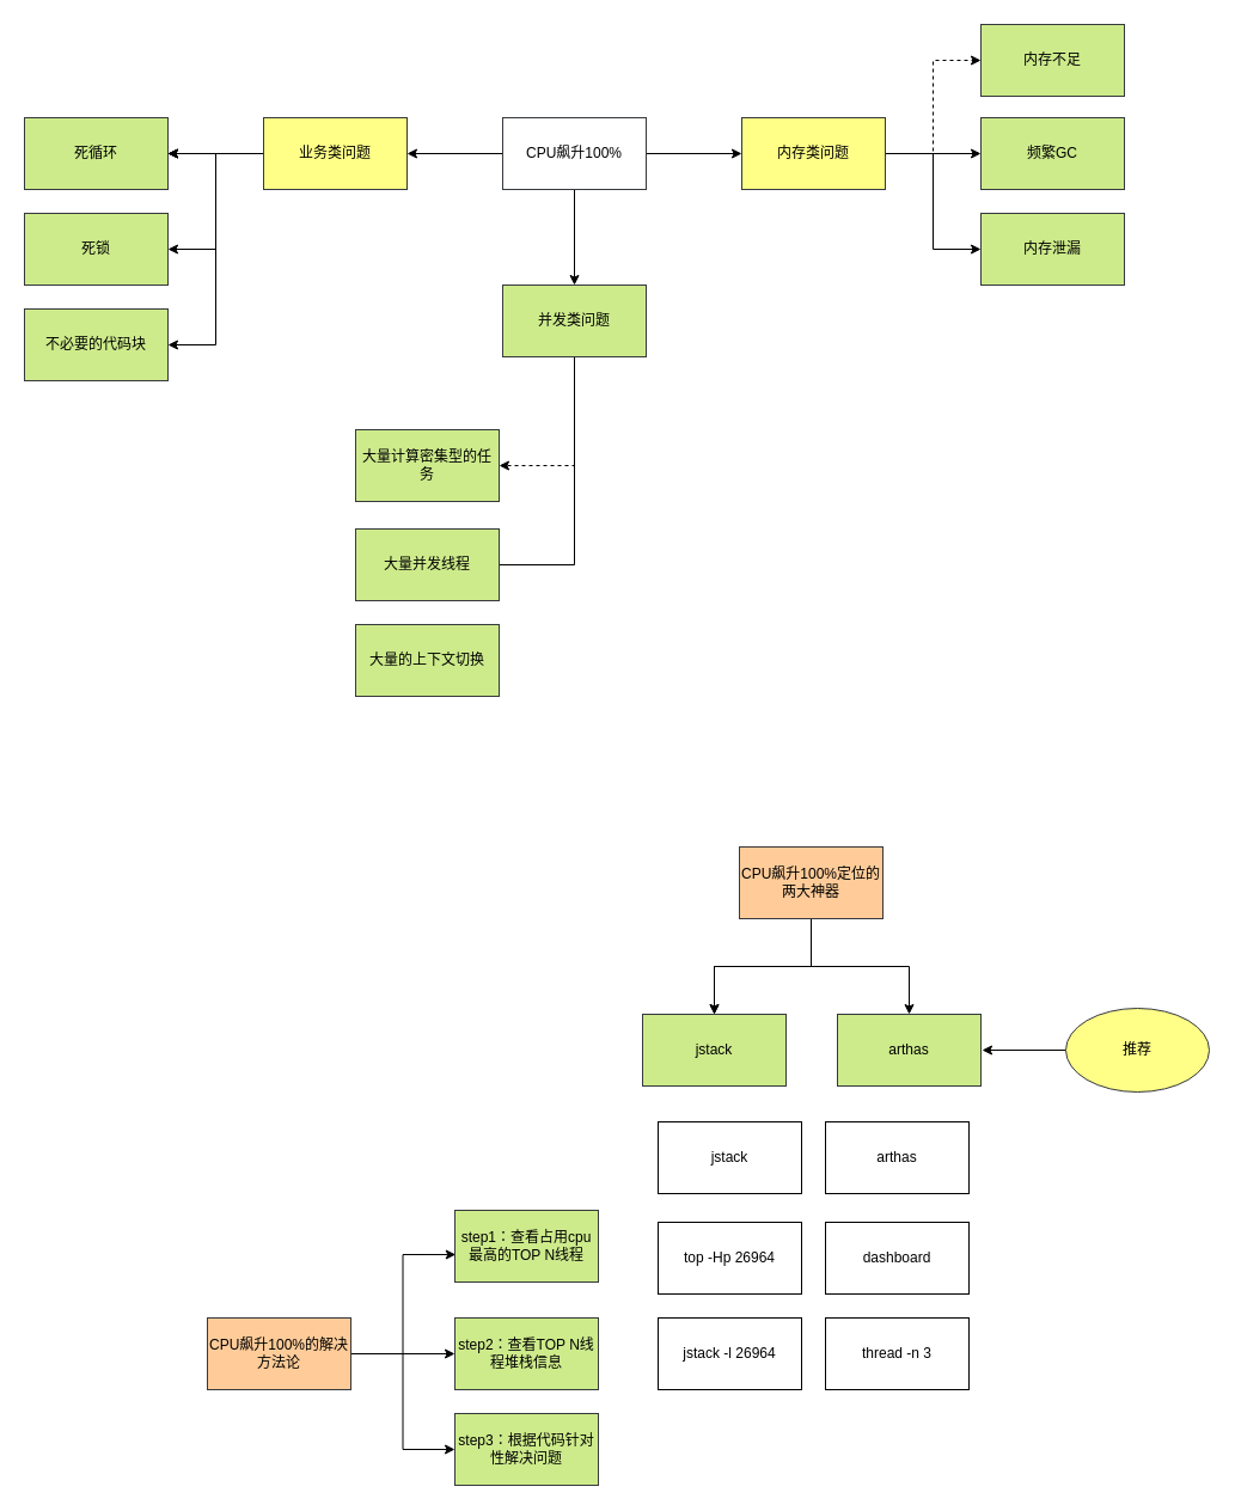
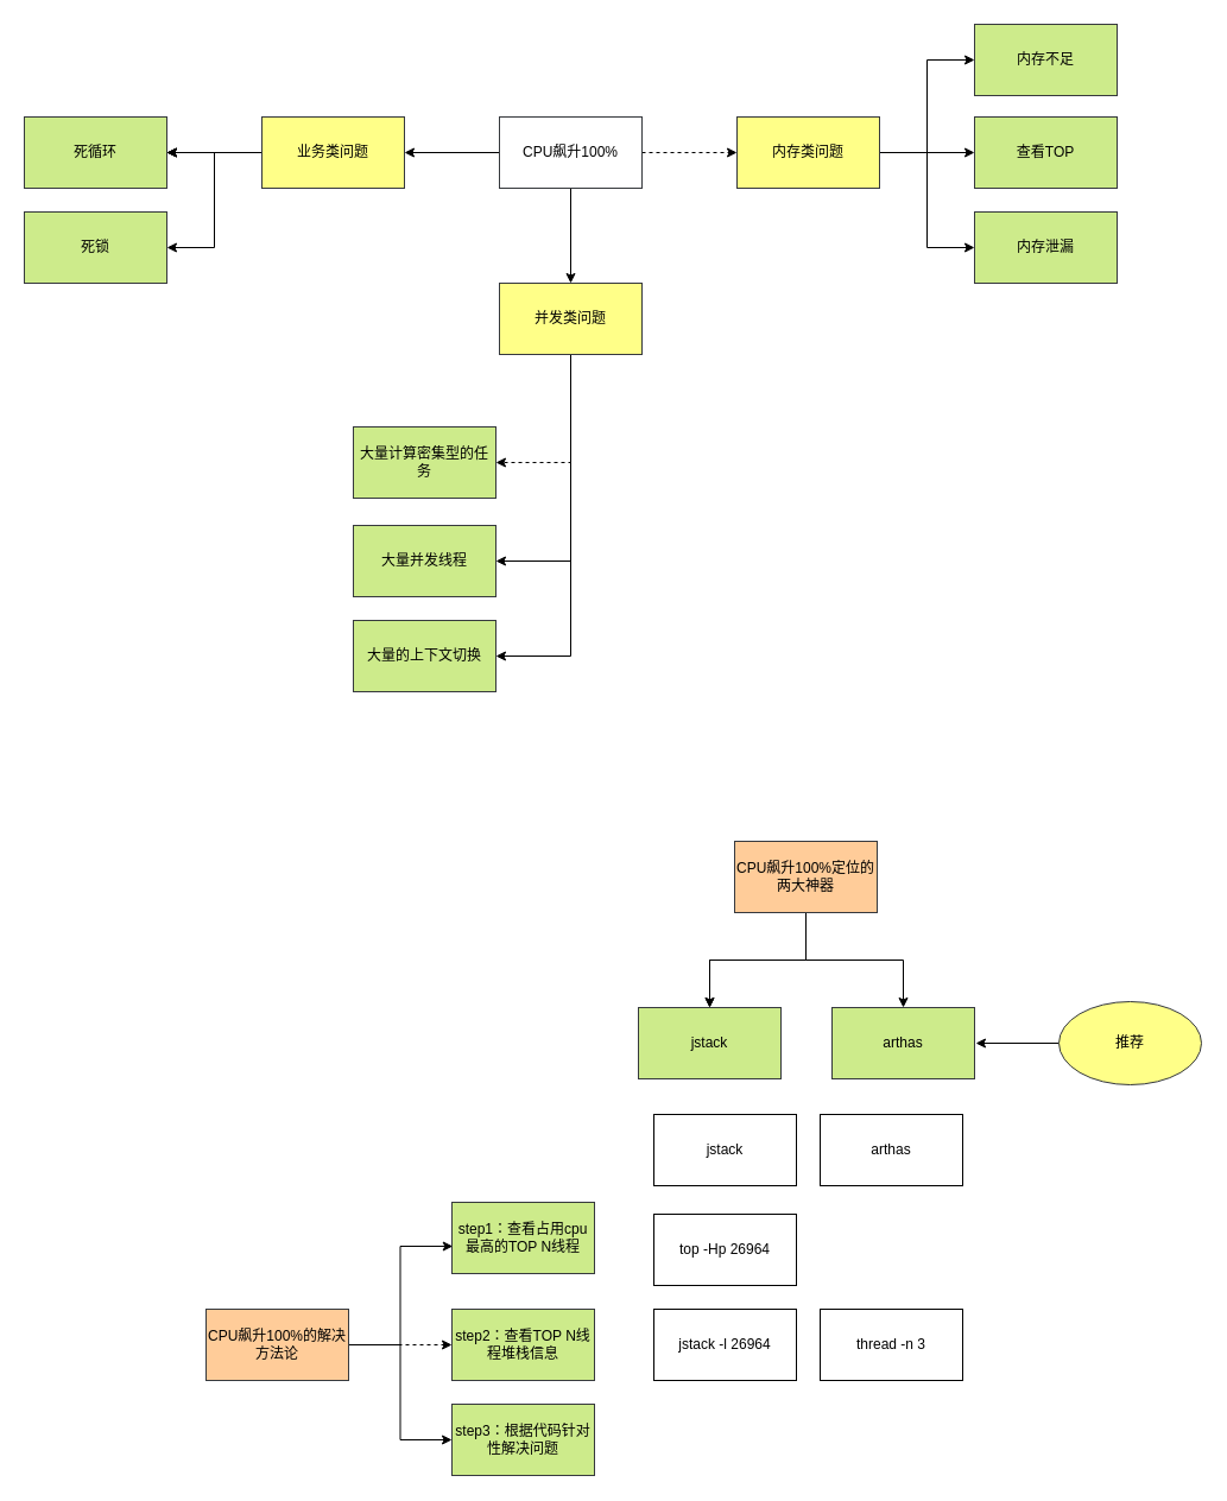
  <mxCell id="0" />
  <mxCell id="1" parent="0" />
- <mxCell id="2" value="" style="edgeStyle=orthogonalEdgeStyle;rounded=0;orthogonalLoop=1;jettySize=auto;html=1;" edge="1" parent="1" source="5" target="9"><mxGeometry relative="1" as="geometry" /></mxCell>
+ <mxCell id="2" value="" style="edgeStyle=orthogonalEdgeStyle;rounded=0;orthogonalLoop=1;jettySize=auto;html=1;dashed=1;" edge="1" parent="1" source="5" target="9"><mxGeometry relative="1" as="geometry" /></mxCell>
  <mxCell id="3" value="" style="edgeStyle=orthogonalEdgeStyle;rounded=0;orthogonalLoop=1;jettySize=auto;html=1;" edge="1" parent="1" source="5" target="16"><mxGeometry relative="1" as="geometry" /></mxCell>
  <mxCell id="4" value="" style="edgeStyle=orthogonalEdgeStyle;rounded=0;orthogonalLoop=1;jettySize=auto;html=1;" edge="1" parent="1" source="5" target="22"><mxGeometry relative="1" as="geometry" /></mxCell>
  <mxCell id="5" value="CPU飙升100%" style="rounded=0;whiteSpace=wrap;html=1;fillColor=#ffffff;strokeColor=#36393d;" vertex="1" parent="1"><mxGeometry x="420" y="98" width="120" height="60" as="geometry" /></mxCell>
- <mxCell id="6" value="" style="edgeStyle=orthogonalEdgeStyle;rounded=0;orthogonalLoop=1;jettySize=auto;html=1;entryX=0;entryY=0.5;entryDx=0;entryDy=0;dashed=1;" edge="1" parent="1" source="9" target="10"><mxGeometry relative="1" as="geometry" /></mxCell>
+ <mxCell id="6" value="" style="edgeStyle=orthogonalEdgeStyle;rounded=0;orthogonalLoop=1;jettySize=auto;html=1;entryX=0;entryY=0.5;entryDx=0;entryDy=0;" edge="1" parent="1" source="9" target="10"><mxGeometry relative="1" as="geometry" /></mxCell>
  <mxCell id="7" style="edgeStyle=orthogonalEdgeStyle;rounded=0;orthogonalLoop=1;jettySize=auto;html=1;exitX=1;exitY=0.5;exitDx=0;exitDy=0;entryX=0;entryY=0.5;entryDx=0;entryDy=0;" edge="1" parent="1" source="9" target="11"><mxGeometry relative="1" as="geometry" /></mxCell>
  <mxCell id="8" style="edgeStyle=orthogonalEdgeStyle;rounded=0;orthogonalLoop=1;jettySize=auto;html=1;exitX=1;exitY=0.5;exitDx=0;exitDy=0;entryX=0;entryY=0.5;entryDx=0;entryDy=0;" edge="1" parent="1" source="9" target="12"><mxGeometry relative="1" as="geometry" /></mxCell>
  <mxCell id="9" value="内存类问题" style="rounded=0;whiteSpace=wrap;html=1;fillColor=#ffff88;strokeColor=#36393d;" vertex="1" parent="1"><mxGeometry x="620" y="98" width="120" height="60" as="geometry" /></mxCell>
  <mxCell id="10" value="内存不足" style="whiteSpace=wrap;html=1;rounded=0;fillColor=#cdeb8b;strokeColor=#36393d;" vertex="1" parent="1"><mxGeometry x="820" y="20" width="120" height="60" as="geometry" /></mxCell>
- <mxCell id="11" value="频繁GC" style="whiteSpace=wrap;html=1;rounded=0;fillColor=#cdeb8b;strokeColor=#36393d;" vertex="1" parent="1"><mxGeometry x="820" y="98" width="120" height="60" as="geometry" /></mxCell>
+ <mxCell id="11" value="查看TOP" style="whiteSpace=wrap;html=1;rounded=0;fillColor=#cdeb8b;strokeColor=#36393d;" vertex="1" parent="1"><mxGeometry x="820" y="98" width="120" height="60" as="geometry" /></mxCell>
  <mxCell id="12" value="内存泄漏" style="whiteSpace=wrap;html=1;rounded=0;fillColor=#cdeb8b;strokeColor=#36393d;" vertex="1" parent="1"><mxGeometry x="820" y="178" width="120" height="60" as="geometry" /></mxCell>
  <mxCell id="13" value="" style="edgeStyle=orthogonalEdgeStyle;rounded=0;orthogonalLoop=1;jettySize=auto;html=1;entryX=1;entryY=0.5;entryDx=0;entryDy=0;exitX=0.5;exitY=1;exitDx=0;exitDy=0;dashed=1;" edge="1" parent="1" source="16" target="23"><mxGeometry relative="1" as="geometry" /></mxCell>
- <mxCell id="14" style="edgeStyle=orthogonalEdgeStyle;rounded=0;orthogonalLoop=1;jettySize=auto;html=1;exitX=0.5;exitY=1;exitDx=0;exitDy=0;entryX=1;entryY=0.5;entryDx=0;entryDy=0;endArrow=none;" edge="1" parent="1" source="16" target="28"><mxGeometry relative="1" as="geometry" /></mxCell>
- <mxCell id="16" value="并发类问题" style="whiteSpace=wrap;html=1;fillColor=#cdeb8b;strokeColor=#36393d;rounded=0;" vertex="1" parent="1"><mxGeometry x="420" y="238" width="120" height="60" as="geometry" /></mxCell>
+ <mxCell id="14" style="edgeStyle=orthogonalEdgeStyle;rounded=0;orthogonalLoop=1;jettySize=auto;html=1;exitX=0.5;exitY=1;exitDx=0;exitDy=0;entryX=1;entryY=0.5;entryDx=0;entryDy=0;" edge="1" parent="1" source="16" target="28"><mxGeometry relative="1" as="geometry" /></mxCell>
+ <mxCell id="15" style="edgeStyle=orthogonalEdgeStyle;rounded=0;orthogonalLoop=1;jettySize=auto;html=1;exitX=0.5;exitY=1;exitDx=0;exitDy=0;entryX=1;entryY=0.5;entryDx=0;entryDy=0;" edge="1" parent="1" source="16" target="27"><mxGeometry relative="1" as="geometry" /></mxCell>
+ <mxCell id="16" value="并发类问题" style="whiteSpace=wrap;html=1;fillColor=#ffff88;strokeColor=#36393d;rounded=0;" vertex="1" parent="1"><mxGeometry x="420" y="238" width="120" height="60" as="geometry" /></mxCell>
  <mxCell id="17" value="" style="edgeStyle=orthogonalEdgeStyle;rounded=0;orthogonalLoop=1;jettySize=auto;html=1;" edge="1" parent="1" source="22" target="24"><mxGeometry relative="1" as="geometry" /></mxCell>
  <mxCell id="18" value="" style="edgeStyle=orthogonalEdgeStyle;rounded=0;orthogonalLoop=1;jettySize=auto;html=1;" edge="1" parent="1" source="22" target="24"><mxGeometry relative="1" as="geometry" /></mxCell>
  <mxCell id="19" value="" style="edgeStyle=orthogonalEdgeStyle;rounded=0;orthogonalLoop=1;jettySize=auto;html=1;" edge="1" parent="1" source="22" target="24"><mxGeometry relative="1" as="geometry" /></mxCell>
  <mxCell id="20" style="edgeStyle=orthogonalEdgeStyle;rounded=0;orthogonalLoop=1;jettySize=auto;html=1;exitX=0;exitY=0.5;exitDx=0;exitDy=0;entryX=1;entryY=0.5;entryDx=0;entryDy=0;" edge="1" parent="1" source="22" target="25"><mxGeometry relative="1" as="geometry" /></mxCell>
- <mxCell id="21" style="edgeStyle=orthogonalEdgeStyle;rounded=0;orthogonalLoop=1;jettySize=auto;html=1;exitX=0;exitY=0.5;exitDx=0;exitDy=0;entryX=1;entryY=0.5;entryDx=0;entryDy=0;" edge="1" parent="1" source="22" target="26"><mxGeometry relative="1" as="geometry" /></mxCell>
  <mxCell id="22" value="业务类问题" style="whiteSpace=wrap;html=1;fillColor=#ffff88;strokeColor=#36393d;rounded=0;" vertex="1" parent="1"><mxGeometry x="220" y="98" width="120" height="60" as="geometry" /></mxCell>
  <mxCell id="23" value="大量计算密集型的任务" style="whiteSpace=wrap;html=1;fillColor=#cdeb8b;strokeColor=#36393d;rounded=0;" vertex="1" parent="1"><mxGeometry x="297" y="359" width="120" height="60" as="geometry" /></mxCell>
  <mxCell id="24" value="死循环" style="whiteSpace=wrap;html=1;fillColor=#cdeb8b;strokeColor=#36393d;rounded=0;" vertex="1" parent="1"><mxGeometry x="20" y="98" width="120" height="60" as="geometry" /></mxCell>
  <mxCell id="25" value="死锁" style="whiteSpace=wrap;html=1;fillColor=#cdeb8b;strokeColor=#36393d;rounded=0;" vertex="1" parent="1"><mxGeometry x="20" y="178" width="120" height="60" as="geometry" /></mxCell>
- <mxCell id="26" value="不必要的代码块" style="whiteSpace=wrap;html=1;fillColor=#cdeb8b;strokeColor=#36393d;rounded=0;" vertex="1" parent="1"><mxGeometry x="20" y="258" width="120" height="60" as="geometry" /></mxCell>
  <mxCell id="27" value="大量的上下文切换" style="whiteSpace=wrap;html=1;fillColor=#cdeb8b;strokeColor=#36393d;rounded=0;" vertex="1" parent="1"><mxGeometry x="297" y="522" width="120" height="60" as="geometry" /></mxCell>
  <mxCell id="28" value="大量并发线程" style="whiteSpace=wrap;html=1;fillColor=#cdeb8b;strokeColor=#36393d;rounded=0;" vertex="1" parent="1"><mxGeometry x="297" y="442" width="120" height="60" as="geometry" /></mxCell>
  <mxCell id="29" value="" style="edgeStyle=orthogonalEdgeStyle;rounded=0;orthogonalLoop=1;jettySize=auto;html=1;" edge="1" parent="1" source="32" target="33"><mxGeometry relative="1" as="geometry" /></mxCell>
  <mxCell id="30" value="" style="edgeStyle=orthogonalEdgeStyle;rounded=0;orthogonalLoop=1;jettySize=auto;html=1;" edge="1" parent="1" source="32" target="33"><mxGeometry relative="1" as="geometry" /></mxCell>
  <mxCell id="31" style="edgeStyle=orthogonalEdgeStyle;rounded=0;orthogonalLoop=1;jettySize=auto;html=1;exitX=0.5;exitY=1;exitDx=0;exitDy=0;entryX=0.5;entryY=0;entryDx=0;entryDy=0;" edge="1" parent="1" source="32" target="34"><mxGeometry relative="1" as="geometry" /></mxCell>
  <mxCell id="32" value="CPU飙升100%定位的两大神器" style="rounded=0;whiteSpace=wrap;html=1;fillColor=#ffcc99;strokeColor=#36393d;" vertex="1" parent="1"><mxGeometry x="618" y="708" width="120" height="60" as="geometry" /></mxCell>
  <mxCell id="33" value="jstack" style="whiteSpace=wrap;html=1;rounded=0;fillColor=#cdeb8b;strokeColor=#36393d;" vertex="1" parent="1"><mxGeometry x="537" y="848" width="120" height="60" as="geometry" /></mxCell>
  <mxCell id="34" value="arthas" style="whiteSpace=wrap;html=1;rounded=0;fillColor=#cdeb8b;strokeColor=#36393d;" vertex="1" parent="1"><mxGeometry x="700" y="848" width="120" height="60" as="geometry" /></mxCell>
  <mxCell id="35" style="edgeStyle=orthogonalEdgeStyle;rounded=0;orthogonalLoop=1;jettySize=auto;html=1;exitX=0;exitY=0.5;exitDx=0;exitDy=0;" edge="1" parent="1" source="36"><mxGeometry relative="1" as="geometry"><mxPoint x="821" y="878" as="targetPoint" /></mxGeometry></mxCell>
  <mxCell id="36" value="推荐" style="ellipse;whiteSpace=wrap;html=1;fillColor=#ffff88;strokeColor=#36393d;" vertex="1" parent="1"><mxGeometry x="891" y="843" width="120" height="70" as="geometry" /></mxCell>
  <mxCell id="37" value="" style="edgeStyle=orthogonalEdgeStyle;rounded=0;orthogonalLoop=1;jettySize=auto;html=1;entryX=0.006;entryY=0.617;entryDx=0;entryDy=0;entryPerimeter=0;" edge="1" parent="1" source="40" target="41"><mxGeometry relative="1" as="geometry" /></mxCell>
- <mxCell id="38" style="edgeStyle=orthogonalEdgeStyle;rounded=0;orthogonalLoop=1;jettySize=auto;html=1;exitX=1;exitY=0.5;exitDx=0;exitDy=0;entryX=0;entryY=0.5;entryDx=0;entryDy=0;" edge="1" parent="1" source="40" target="42"><mxGeometry relative="1" as="geometry" /></mxCell>
+ <mxCell id="38" style="edgeStyle=orthogonalEdgeStyle;rounded=0;orthogonalLoop=1;jettySize=auto;html=1;exitX=1;exitY=0.5;exitDx=0;exitDy=0;entryX=0;entryY=0.5;entryDx=0;entryDy=0;dashed=1;" edge="1" parent="1" source="40" target="42"><mxGeometry relative="1" as="geometry" /></mxCell>
  <mxCell id="39" style="edgeStyle=orthogonalEdgeStyle;rounded=0;orthogonalLoop=1;jettySize=auto;html=1;exitX=1;exitY=0.5;exitDx=0;exitDy=0;entryX=0;entryY=0.5;entryDx=0;entryDy=0;" edge="1" parent="1" source="40" target="43"><mxGeometry relative="1" as="geometry" /></mxCell>
  <mxCell id="40" value="CPU飙升100%的解决方法论" style="rounded=0;whiteSpace=wrap;html=1;fillColor=#ffcc99;strokeColor=#36393d;" vertex="1" parent="1"><mxGeometry x="173" y="1102" width="120" height="60" as="geometry" /></mxCell>
  <mxCell id="41" value="step1：查看占用cpu最高的TOP N线程" style="whiteSpace=wrap;html=1;rounded=0;fillColor=#cdeb8b;strokeColor=#36393d;" vertex="1" parent="1"><mxGeometry x="380" y="1012" width="120" height="60" as="geometry" /></mxCell>
  <mxCell id="42" value="step2：查看TOP N线程堆栈信息" style="whiteSpace=wrap;html=1;rounded=0;fillColor=#cdeb8b;strokeColor=#36393d;" vertex="1" parent="1"><mxGeometry x="380" y="1102" width="120" height="60" as="geometry" /></mxCell>
  <mxCell id="43" value="step3：根据代码针对性解决问题" style="whiteSpace=wrap;html=1;rounded=0;fillColor=#cdeb8b;strokeColor=#36393d;" vertex="1" parent="1"><mxGeometry x="380" y="1182" width="120" height="60" as="geometry" /></mxCell>
  <mxCell id="44" value="top -Hp 26964" style="rounded=0;whiteSpace=wrap;html=1;" vertex="1" parent="1"><mxGeometry x="550" y="1022" width="120" height="60" as="geometry" /></mxCell>
  <mxCell id="45" value="jstack -l 26964" style="rounded=0;whiteSpace=wrap;html=1;" vertex="1" parent="1"><mxGeometry x="550" y="1102" width="120" height="60" as="geometry" /></mxCell>
  <mxCell id="46" value="jstack" style="rounded=0;whiteSpace=wrap;html=1;" vertex="1" parent="1"><mxGeometry x="550" y="938" width="120" height="60" as="geometry" /></mxCell>
- <mxCell id="47" value="dashboard" style="rounded=0;whiteSpace=wrap;html=1;" vertex="1" parent="1"><mxGeometry x="690" y="1022" width="120" height="60" as="geometry" /></mxCell>
  <mxCell id="48" value="thread -n 3" style="rounded=0;whiteSpace=wrap;html=1;" vertex="1" parent="1"><mxGeometry x="690" y="1102" width="120" height="60" as="geometry" /></mxCell>
  <mxCell id="49" value="arthas" style="rounded=0;whiteSpace=wrap;html=1;" vertex="1" parent="1"><mxGeometry x="690" y="938" width="120" height="60" as="geometry" /></mxCell>
